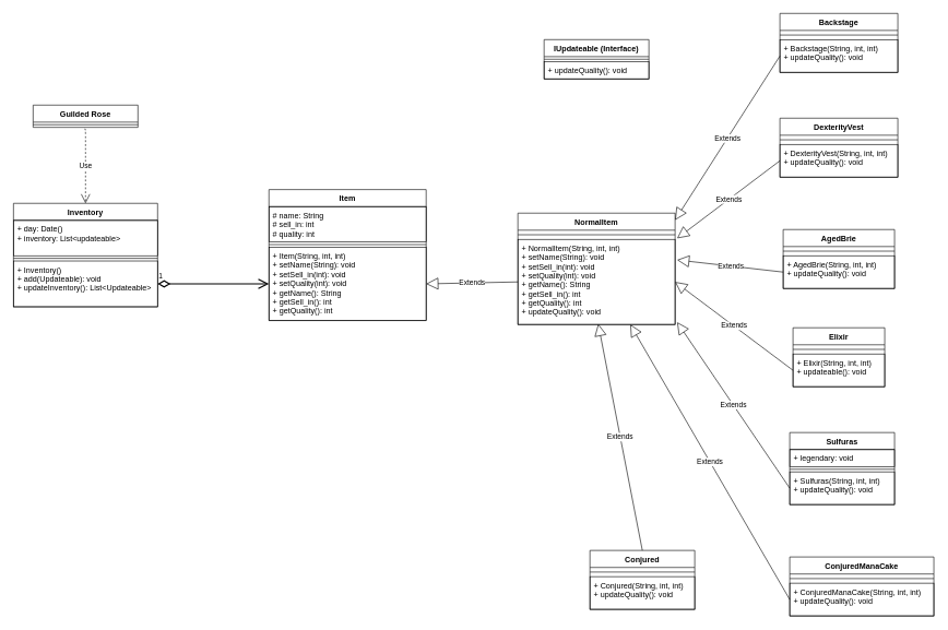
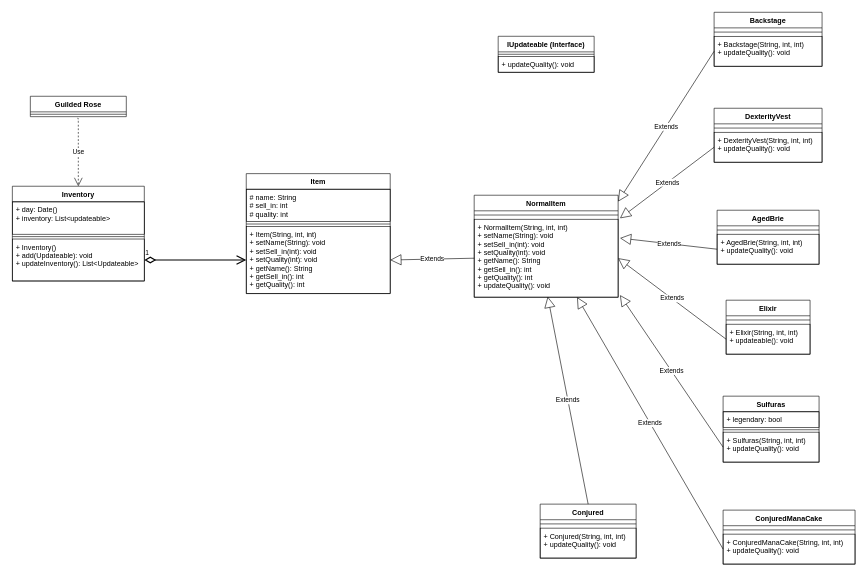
  <mxCell id="0" />
  <mxCell id="1" parent="0" />
  <mxCell id="2" value="Guilded Rose" style="swimlane;fontStyle=1;align=center;verticalAlign=top;childLayout=stackLayout;horizontal=1;startSize=26;horizontalStack=0;resizeParent=1;resizeParentMax=0;resizeLast=0;collapsible=1;marginBottom=0;strokeColor=#000000;fontColor=#000000;" parent="1" vertex="1"><mxGeometry x="50" y="160" width="160" height="34" as="geometry" /></mxCell>
  <mxCell id="3" value="" style="line;strokeWidth=1;align=left;verticalAlign=middle;spacingTop=-1;spacingLeft=3;spacingRight=3;rotatable=0;labelPosition=right;points=[];portConstraint=eastwest;strokeColor=#000000;fontColor=#000000;" parent="2" vertex="1"><mxGeometry y="26" width="160" height="8" as="geometry" /></mxCell>
  <mxCell id="4" value="Inventory" style="swimlane;fontStyle=1;align=center;verticalAlign=top;childLayout=stackLayout;horizontal=1;startSize=26;horizontalStack=0;resizeParent=1;resizeParentMax=0;resizeLast=0;collapsible=1;marginBottom=0;strokeColor=#000000;fontColor=#000000;" parent="1" vertex="1"><mxGeometry x="20" y="310" width="220" height="158" as="geometry" /></mxCell>
  <mxCell id="5" value="+ day: Date()&#10;+ inventory: List&lt;updateable&gt;" style="text;align=left;verticalAlign=top;spacingLeft=4;spacingRight=4;overflow=hidden;rotatable=0;points=[[0,0.5],[1,0.5]];portConstraint=eastwest;strokeColor=#000000;fontColor=#000000;" parent="4" vertex="1"><mxGeometry y="26" width="220" height="54" as="geometry" /></mxCell>
  <mxCell id="6" value="" style="line;strokeWidth=1;align=left;verticalAlign=middle;spacingTop=-1;spacingLeft=3;spacingRight=3;rotatable=0;labelPosition=right;points=[];portConstraint=eastwest;strokeColor=#000000;fontColor=#000000;" parent="4" vertex="1"><mxGeometry y="80" width="220" height="8" as="geometry" /></mxCell>
  <mxCell id="7" value="+ Inventory()&#10;+ add(Updateable): void&#10;+ updateInventory(): List&lt;Updateable&gt;" style="text;align=left;verticalAlign=top;spacingLeft=4;spacingRight=4;overflow=hidden;rotatable=0;points=[[0,0.5],[1,0.5]];portConstraint=eastwest;strokeColor=#000000;fontColor=#000000;" parent="4" vertex="1"><mxGeometry y="88" width="220" height="70" as="geometry" /></mxCell>
  <mxCell id="8" value="Item" style="swimlane;fontStyle=1;align=center;verticalAlign=top;childLayout=stackLayout;horizontal=1;startSize=26;horizontalStack=0;resizeParent=1;resizeParentMax=0;resizeLast=0;collapsible=1;marginBottom=0;strokeColor=#000000;fontColor=#000000;" parent="1" vertex="1"><mxGeometry x="410" y="289" width="240" height="200" as="geometry" /></mxCell>
  <mxCell id="9" value="# name: String&#10;# sell_in: int&#10;# quality: int" style="text;align=left;verticalAlign=top;spacingLeft=4;spacingRight=4;overflow=hidden;rotatable=0;points=[[0,0.5],[1,0.5]];portConstraint=eastwest;strokeColor=#000000;fontColor=#000000;" parent="8" vertex="1"><mxGeometry y="26" width="240" height="54" as="geometry" /></mxCell>
  <mxCell id="10" value="" style="line;strokeWidth=1;align=left;verticalAlign=middle;spacingTop=-1;spacingLeft=3;spacingRight=3;rotatable=0;labelPosition=right;points=[];portConstraint=eastwest;strokeColor=#000000;fontColor=#000000;" parent="8" vertex="1"><mxGeometry y="80" width="240" height="8" as="geometry" /></mxCell>
  <mxCell id="11" value="+ Item(String, int, int)&#10;+ setName(String): void&#10;+ setSell_in(int): void&#10;+ setQuality(int): void&#10;+ getName(): String&#10;+ getSell_in(): int&#10;+ getQuality(): int" style="text;align=left;verticalAlign=top;spacingLeft=4;spacingRight=4;overflow=hidden;rotatable=0;points=[[0,0.5],[1,0.5]];portConstraint=eastwest;strokeColor=#000000;fontColor=#000000;" parent="8" vertex="1"><mxGeometry y="88" width="240" height="112" as="geometry" /></mxCell>
  <mxCell id="12" value="NormalItem" style="swimlane;fontStyle=1;align=center;verticalAlign=top;childLayout=stackLayout;horizontal=1;startSize=26;horizontalStack=0;resizeParent=1;resizeParentMax=0;resizeLast=0;collapsible=1;marginBottom=0;strokeColor=#000000;fontColor=#000000;" parent="1" vertex="1"><mxGeometry x="790" y="325" width="240" height="170" as="geometry" /></mxCell>
  <mxCell id="13" value="" style="line;strokeWidth=1;align=left;verticalAlign=middle;spacingTop=-1;spacingLeft=3;spacingRight=3;rotatable=0;labelPosition=right;points=[];portConstraint=eastwest;strokeColor=#000000;fontColor=#000000;" parent="12" vertex="1"><mxGeometry y="26" width="240" height="14" as="geometry" /></mxCell>
  <mxCell id="14" value="+ NormalItem(String, int, int)&#10;+ setName(String): void&#10;+ setSell_in(int): void&#10;+ setQuality(int): void&#10;+ getName(): String&#10;+ getSell_in(): int&#10;+ getQuality(): int&#10;+ updateQuality(): void" style="text;align=left;verticalAlign=top;spacingLeft=4;spacingRight=4;overflow=hidden;rotatable=0;points=[[0,0.5],[1,0.5]];portConstraint=eastwest;strokeColor=#000000;fontColor=#000000;" parent="12" vertex="1"><mxGeometry y="40" width="240" height="130" as="geometry" /></mxCell>
  <mxCell id="15" value="IUpdateable (Interface)" style="swimlane;fontStyle=1;align=center;verticalAlign=top;childLayout=stackLayout;horizontal=1;startSize=26;horizontalStack=0;resizeParent=1;resizeParentMax=0;resizeLast=0;collapsible=1;marginBottom=0;strokeColor=#000000;fontColor=#000000;" parent="1" vertex="1"><mxGeometry x="830" y="60" width="160" height="60" as="geometry" /></mxCell>
  <mxCell id="16" value="" style="line;strokeWidth=1;align=left;verticalAlign=middle;spacingTop=-1;spacingLeft=3;spacingRight=3;rotatable=0;labelPosition=right;points=[];portConstraint=eastwest;strokeColor=#000000;fontColor=#000000;" parent="15" vertex="1"><mxGeometry y="26" width="160" height="8" as="geometry" /></mxCell>
  <mxCell id="17" value="+ updateQuality(): void" style="text;align=left;verticalAlign=top;spacingLeft=4;spacingRight=4;overflow=hidden;rotatable=0;points=[[0,0.5],[1,0.5]];portConstraint=eastwest;strokeColor=#000000;fontColor=#000000;" parent="15" vertex="1"><mxGeometry y="34" width="160" height="26" as="geometry" /></mxCell>
  <mxCell id="18" value="Conjured" style="swimlane;fontStyle=1;align=center;verticalAlign=top;childLayout=stackLayout;horizontal=1;startSize=26;horizontalStack=0;resizeParent=1;resizeParentMax=0;resizeLast=0;collapsible=1;marginBottom=0;strokeColor=#000000;fontColor=#000000;" parent="1" vertex="1"><mxGeometry x="900" y="840" width="160" height="90" as="geometry" /></mxCell>
  <mxCell id="19" value="" style="line;strokeWidth=1;align=left;verticalAlign=middle;spacingTop=-1;spacingLeft=3;spacingRight=3;rotatable=0;labelPosition=right;points=[];portConstraint=eastwest;strokeColor=#000000;fontColor=#000000;" parent="18" vertex="1"><mxGeometry y="26" width="160" height="14" as="geometry" /></mxCell>
  <mxCell id="20" value="+ Conjured(String, int, int)&#10;+ updateQuality(): void" style="text;align=left;verticalAlign=top;spacingLeft=4;spacingRight=4;overflow=hidden;rotatable=0;points=[[0,0.5],[1,0.5]];portConstraint=eastwest;strokeColor=#000000;fontColor=#000000;" parent="18" vertex="1"><mxGeometry y="40" width="160" height="50" as="geometry" /></mxCell>
  <mxCell id="21" value="AgedBrie" style="swimlane;fontStyle=1;align=center;verticalAlign=top;childLayout=stackLayout;horizontal=1;startSize=26;horizontalStack=0;resizeParent=1;resizeParentMax=0;resizeLast=0;collapsible=1;marginBottom=0;strokeColor=#000000;fontColor=#000000;" parent="1" vertex="1"><mxGeometry x="1195" y="350" width="170" height="90" as="geometry" /></mxCell>
  <mxCell id="22" value="" style="line;strokeWidth=1;align=left;verticalAlign=middle;spacingTop=-1;spacingLeft=3;spacingRight=3;rotatable=0;labelPosition=right;points=[];portConstraint=eastwest;strokeColor=#000000;fontColor=#000000;" parent="21" vertex="1"><mxGeometry y="26" width="170" height="14" as="geometry" /></mxCell>
  <mxCell id="23" value="+ AgedBrie(String, int, int)&#10;+ updateQuality(): void" style="text;align=left;verticalAlign=top;spacingLeft=4;spacingRight=4;overflow=hidden;rotatable=0;points=[[0,0.5],[1,0.5]];portConstraint=eastwest;strokeColor=#000000;fontColor=#000000;" parent="21" vertex="1"><mxGeometry y="40" width="170" height="50" as="geometry" /></mxCell>
  <mxCell id="24" value="Backstage" style="swimlane;fontStyle=1;align=center;verticalAlign=top;childLayout=stackLayout;horizontal=1;startSize=26;horizontalStack=0;resizeParent=1;resizeParentMax=0;resizeLast=0;collapsible=1;marginBottom=0;strokeColor=#000000;fontColor=#000000;" parent="1" vertex="1"><mxGeometry x="1190" y="20" width="180" height="90" as="geometry" /></mxCell>
  <mxCell id="25" value="" style="line;strokeWidth=1;align=left;verticalAlign=middle;spacingTop=-1;spacingLeft=3;spacingRight=3;rotatable=0;labelPosition=right;points=[];portConstraint=eastwest;strokeColor=#000000;fontColor=#000000;" parent="24" vertex="1"><mxGeometry y="26" width="180" height="14" as="geometry" /></mxCell>
  <mxCell id="26" value="+ Backstage(String, int, int)&#10;+ updateQuality(): void" style="text;align=left;verticalAlign=top;spacingLeft=4;spacingRight=4;overflow=hidden;rotatable=0;points=[[0,0.5],[1,0.5]];portConstraint=eastwest;strokeColor=#000000;fontColor=#000000;" parent="24" vertex="1"><mxGeometry y="40" width="180" height="50" as="geometry" /></mxCell>
  <mxCell id="27" value="DexterityVest" style="swimlane;fontStyle=1;align=center;verticalAlign=top;childLayout=stackLayout;horizontal=1;startSize=26;horizontalStack=0;resizeParent=1;resizeParentMax=0;resizeLast=0;collapsible=1;marginBottom=0;strokeColor=#000000;fontColor=#000000;" parent="1" vertex="1"><mxGeometry x="1190" y="180" width="180" height="90" as="geometry" /></mxCell>
  <mxCell id="28" value="" style="line;strokeWidth=1;align=left;verticalAlign=middle;spacingTop=-1;spacingLeft=3;spacingRight=3;rotatable=0;labelPosition=right;points=[];portConstraint=eastwest;strokeColor=#000000;fontColor=#000000;" parent="27" vertex="1"><mxGeometry y="26" width="180" height="14" as="geometry" /></mxCell>
  <mxCell id="29" value="+ DexterityVest(String, int, int)&#10;+ updateQuality(): void" style="text;align=left;verticalAlign=top;spacingLeft=4;spacingRight=4;overflow=hidden;rotatable=0;points=[[0,0.5],[1,0.5]];portConstraint=eastwest;strokeColor=#000000;fontColor=#000000;" parent="27" vertex="1"><mxGeometry y="40" width="180" height="50" as="geometry" /></mxCell>
  <mxCell id="30" value="Elixir" style="swimlane;fontStyle=1;align=center;verticalAlign=top;childLayout=stackLayout;horizontal=1;startSize=26;horizontalStack=0;resizeParent=1;resizeParentMax=0;resizeLast=0;collapsible=1;marginBottom=0;strokeColor=#000000;fontColor=#000000;" parent="1" vertex="1"><mxGeometry x="1210" y="500" width="140" height="90" as="geometry" /></mxCell>
  <mxCell id="31" value="" style="line;strokeWidth=1;align=left;verticalAlign=middle;spacingTop=-1;spacingLeft=3;spacingRight=3;rotatable=0;labelPosition=right;points=[];portConstraint=eastwest;strokeColor=#000000;fontColor=#000000;" parent="30" vertex="1"><mxGeometry y="26" width="140" height="14" as="geometry" /></mxCell>
  <mxCell id="32" value="+ Elixir(String, int, int)&#10;+ updateable(): void" style="text;align=left;verticalAlign=top;spacingLeft=4;spacingRight=4;overflow=hidden;rotatable=0;points=[[0,0.5],[1,0.5]];portConstraint=eastwest;strokeColor=#000000;fontColor=#000000;" parent="30" vertex="1"><mxGeometry y="40" width="140" height="50" as="geometry" /></mxCell>
  <mxCell id="33" value="Sulfuras" style="swimlane;fontStyle=1;align=center;verticalAlign=top;childLayout=stackLayout;horizontal=1;startSize=26;horizontalStack=0;resizeParent=1;resizeParentMax=0;resizeLast=0;collapsible=1;marginBottom=0;strokeColor=#000000;fontColor=#000000;" parent="1" vertex="1"><mxGeometry x="1205" y="660" width="160" height="110" as="geometry" /></mxCell>
- <mxCell id="34" value="+ legendary: void" style="text;align=left;verticalAlign=top;spacingLeft=4;spacingRight=4;overflow=hidden;rotatable=0;points=[[0,0.5],[1,0.5]];portConstraint=eastwest;strokeColor=#000000;fontColor=#000000;" parent="33" vertex="1"><mxGeometry y="26" width="160" height="26" as="geometry" /></mxCell>
+ <mxCell id="34" value="+ legendary: bool" style="text;align=left;verticalAlign=top;spacingLeft=4;spacingRight=4;overflow=hidden;rotatable=0;points=[[0,0.5],[1,0.5]];portConstraint=eastwest;strokeColor=#000000;fontColor=#000000;" parent="33" vertex="1"><mxGeometry y="26" width="160" height="26" as="geometry" /></mxCell>
  <mxCell id="35" value="" style="line;strokeWidth=1;align=left;verticalAlign=middle;spacingTop=-1;spacingLeft=3;spacingRight=3;rotatable=0;labelPosition=right;points=[];portConstraint=eastwest;strokeColor=#000000;fontColor=#000000;" parent="33" vertex="1"><mxGeometry y="52" width="160" height="8" as="geometry" /></mxCell>
  <mxCell id="36" value="+ Sulfuras(String, int, int)&#10;+ updateQuality(): void" style="text;align=left;verticalAlign=top;spacingLeft=4;spacingRight=4;overflow=hidden;rotatable=0;points=[[0,0.5],[1,0.5]];portConstraint=eastwest;strokeColor=#000000;fontColor=#000000;" parent="33" vertex="1"><mxGeometry y="60" width="160" height="50" as="geometry" /></mxCell>
  <mxCell id="37" value="1" style="endArrow=open;html=1;endSize=12;startArrow=diamondThin;startSize=14;startFill=0;edgeStyle=orthogonalEdgeStyle;align=left;verticalAlign=bottom;exitX=1;exitY=0.5;exitDx=0;exitDy=0;entryX=0;entryY=0.5;entryDx=0;entryDy=0;strokeWidth=2;jumpSize=9;strokeColor=#000000;fontColor=#000000;" parent="1" source="7" target="11" edge="1"><mxGeometry x="-1" y="3" relative="1" as="geometry"><mxPoint x="130" y="590" as="sourcePoint" /><mxPoint y="590" as="targetPoint" x="290" /></mxGeometry></mxCell>
  <mxCell id="38" value="Extends" style="endArrow=block;endSize=16;endFill=0;html=1;strokeWidth=1;exitX=0.5;exitY=0;exitDx=0;exitDy=0;entryX=0.511;entryY=0.993;entryDx=0;entryDy=0;entryPerimeter=0;strokeColor=#000000;fontColor=#000000;" parent="1" source="18" target="14" edge="1"><mxGeometry width="160" relative="1" as="geometry"><mxPoint x="700" y="600" as="sourcePoint" /><mxPoint x="860" y="600" as="targetPoint" /></mxGeometry></mxCell>
  <mxCell id="39" value="Extends" style="endArrow=block;endSize=16;endFill=0;html=1;strokeWidth=1;exitX=0;exitY=0.5;exitDx=0;exitDy=0;entryX=1.013;entryY=0.973;entryDx=0;entryDy=0;entryPerimeter=0;strokeColor=#000000;fontColor=#000000;" parent="1" source="36" target="14" edge="1"><mxGeometry width="160" relative="1" as="geometry"><mxPoint x="540" y="650" as="sourcePoint" /><mxPoint x="540" y="520" as="targetPoint" /></mxGeometry></mxCell>
  <mxCell id="40" value="Extends" style="endArrow=block;endSize=16;endFill=0;html=1;strokeWidth=1;exitX=0;exitY=0.5;exitDx=0;exitDy=0;entryX=1;entryY=0.5;entryDx=0;entryDy=0;strokeColor=#000000;fontColor=#000000;" parent="1" source="32" target="14" edge="1"><mxGeometry width="160" relative="1" as="geometry"><mxPoint x="1215" y="755" as="sourcePoint" /><mxPoint x="1140" y="430" as="targetPoint" /></mxGeometry></mxCell>
  <mxCell id="41" value="Extends" style="endArrow=block;endSize=16;endFill=0;html=1;strokeWidth=1;entryX=1.013;entryY=0.242;entryDx=0;entryDy=0;exitX=0;exitY=0.5;exitDx=0;exitDy=0;entryPerimeter=0;strokeColor=#000000;fontColor=#000000;" parent="1" source="23" target="14" edge="1"><mxGeometry width="160" relative="1" as="geometry"><mxPoint x="1180" y="460" as="sourcePoint" /><mxPoint x="1110" y="310" as="targetPoint" /></mxGeometry></mxCell>
  <mxCell id="42" value="Extends" style="endArrow=block;endSize=16;endFill=0;html=1;strokeWidth=1;exitX=0;exitY=0.5;exitDx=0;exitDy=0;entryX=1.013;entryY=-0.012;entryDx=0;entryDy=0;entryPerimeter=0;strokeColor=#000000;fontColor=#000000;" parent="1" source="29" target="14" edge="1"><mxGeometry width="160" relative="1" as="geometry"><mxPoint x="1205" y="425" as="sourcePoint" /><mxPoint x="1070" y="240" as="targetPoint" /></mxGeometry></mxCell>
  <mxCell id="43" value="Extends" style="endArrow=block;endSize=16;endFill=0;html=1;strokeWidth=1;exitX=0;exitY=0.5;exitDx=0;exitDy=0;entryX=1;entryY=0.062;entryDx=0;entryDy=0;entryPerimeter=0;strokeColor=#000000;fontColor=#000000;" parent="1" source="26" target="12" edge="1"><mxGeometry width="160" relative="1" as="geometry"><mxPoint x="1200" y="255" as="sourcePoint" /><mxPoint x="1043.12" y="411.53" as="targetPoint" /></mxGeometry></mxCell>
  <mxCell id="44" value="Extends" style="endArrow=block;endSize=16;endFill=0;html=1;strokeWidth=1;exitX=0;exitY=0.5;exitDx=0;exitDy=0;entryX=1;entryY=0.5;entryDx=0;entryDy=0;strokeColor=#000000;fontColor=#000000;" parent="1" source="14" target="11" edge="1"><mxGeometry width="160" relative="1" as="geometry"><mxPoint x="540" y="650" as="sourcePoint" /><mxPoint x="540" y="520" as="targetPoint" /></mxGeometry></mxCell>
  <mxCell id="45" value="Use" style="endArrow=open;endSize=12;dashed=1;html=1;strokeWidth=1;exitX=0.492;exitY=1.019;exitDx=0;exitDy=0;exitPerimeter=0;entryX=0.5;entryY=0;entryDx=0;entryDy=0;strokeColor=#000000;fontColor=#000000;" parent="1" target="4" edge="1"><mxGeometry width="160" relative="1" as="geometry"><mxPoint x="128.72" y="196.494" as="sourcePoint" /><mxPoint x="230" y="240" as="targetPoint" /><Array as="points"><mxPoint x="130" y="196" /></Array></mxGeometry></mxCell>
  <mxCell id="46" value="ConjuredManaCake" style="swimlane;fontStyle=1;align=center;verticalAlign=top;childLayout=stackLayout;horizontal=1;startSize=26;horizontalStack=0;resizeParent=1;resizeParentMax=0;resizeLast=0;collapsible=1;marginBottom=0;strokeColor=#000000;fontColor=#000000;" parent="1" vertex="1"><mxGeometry x="1205" y="850" width="220" height="90" as="geometry" /></mxCell>
  <mxCell id="47" value="" style="line;strokeWidth=1;align=left;verticalAlign=middle;spacingTop=-1;spacingLeft=3;spacingRight=3;rotatable=0;labelPosition=right;points=[];portConstraint=eastwest;strokeColor=#000000;fontColor=#000000;" parent="46" vertex="1"><mxGeometry y="26" width="220" height="14" as="geometry" /></mxCell>
  <mxCell id="48" value="+ ConjuredManaCake(String, int, int)&#10;+ updateQuality(): void" style="text;align=left;verticalAlign=top;spacingLeft=4;spacingRight=4;overflow=hidden;rotatable=0;points=[[0,0.5],[1,0.5]];portConstraint=eastwest;strokeColor=#000000;fontColor=#000000;" parent="46" vertex="1"><mxGeometry y="40" width="220" height="50" as="geometry" /></mxCell>
  <mxCell id="49" value="Extends" style="endArrow=block;endSize=16;endFill=0;html=1;strokeWidth=1;entryX=0.715;entryY=1;entryDx=0;entryDy=0;entryPerimeter=0;exitX=0;exitY=0.5;exitDx=0;exitDy=0;strokeColor=#000000;fontColor=#000000;" parent="1" source="48" target="14" edge="1"><mxGeometry width="160" relative="1" as="geometry"><mxPoint x="1225" y="765" as="sourcePoint" /><mxPoint x="1053.12" y="511.49" as="targetPoint" /></mxGeometry></mxCell>
